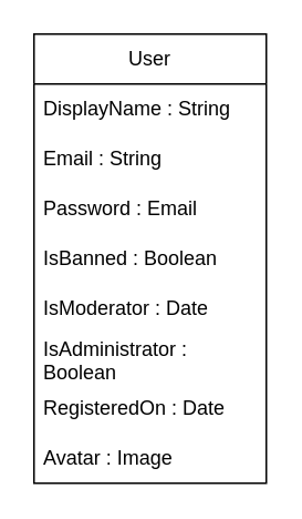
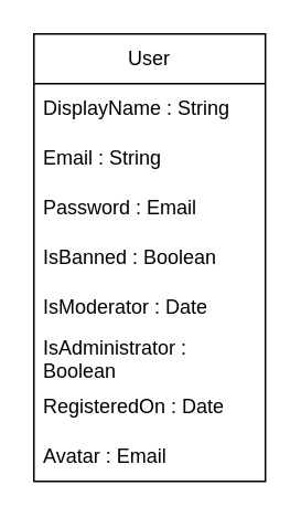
  <mxCell id="0" />
  <mxCell id="1" parent="0" />
  <mxCell id="2" value="User" style="swimlane;fontStyle=0;childLayout=stackLayout;horizontal=1;startSize=30;horizontalStack=0;resizeParent=1;resizeParentMax=0;resizeLast=0;collapsible=1;marginBottom=0;whiteSpace=wrap;html=1;" vertex="1" parent="1"><mxGeometry x="20" y="20" width="140" height="270" as="geometry" /></mxCell>
  <mxCell id="3" value="DisplayName : String" style="text;strokeColor=none;fillColor=none;align=left;verticalAlign=middle;spacingLeft=4;spacingRight=4;overflow=hidden;points=[[0,0.5],[1,0.5]];portConstraint=eastwest;rotatable=0;whiteSpace=wrap;html=1;" vertex="1" parent="2"><mxGeometry y="30" width="140" height="30" as="geometry" /></mxCell>
  <mxCell id="4" value="&lt;div&gt;Email : String&lt;/div&gt;" style="text;strokeColor=none;fillColor=none;align=left;verticalAlign=middle;spacingLeft=4;spacingRight=4;overflow=hidden;points=[[0,0.5],[1,0.5]];portConstraint=eastwest;rotatable=0;whiteSpace=wrap;html=1;" vertex="1" parent="2"><mxGeometry y="60" width="140" height="30" as="geometry" /></mxCell>
  <mxCell id="5" value="&lt;div&gt;Password : Email&lt;/div&gt;" style="text;strokeColor=none;fillColor=none;align=left;verticalAlign=middle;spacingLeft=4;spacingRight=4;overflow=hidden;points=[[0,0.5],[1,0.5]];portConstraint=eastwest;rotatable=0;whiteSpace=wrap;html=1;" vertex="1" parent="2"><mxGeometry y="90" width="140" height="30" as="geometry" /></mxCell>
  <mxCell id="6" value="IsBanned : Boolean" style="text;strokeColor=none;fillColor=none;align=left;verticalAlign=middle;spacingLeft=4;spacingRight=4;overflow=hidden;points=[[0,0.5],[1,0.5]];portConstraint=eastwest;rotatable=0;whiteSpace=wrap;html=1;" vertex="1" parent="2"><mxGeometry y="120" width="140" height="30" as="geometry" /></mxCell>
  <mxCell id="7" value="IsModerator : Date" style="text;strokeColor=none;fillColor=none;align=left;verticalAlign=middle;spacingLeft=4;spacingRight=4;overflow=hidden;points=[[0,0.5],[1,0.5]];portConstraint=eastwest;rotatable=0;whiteSpace=wrap;html=1;" vertex="1" parent="2"><mxGeometry y="150" width="140" height="30" as="geometry" /></mxCell>
  <mxCell id="8" value="IsAdministrator : Boolean" style="text;strokeColor=none;fillColor=none;align=left;verticalAlign=middle;spacingLeft=4;spacingRight=4;overflow=hidden;points=[[0,0.5],[1,0.5]];portConstraint=eastwest;rotatable=0;whiteSpace=wrap;html=1;" vertex="1" parent="2"><mxGeometry y="180" width="140" height="30" as="geometry" /></mxCell>
  <mxCell id="9" value="RegisteredOn : Date" style="text;strokeColor=none;fillColor=none;align=left;verticalAlign=middle;spacingLeft=4;spacingRight=4;overflow=hidden;points=[[0,0.5],[1,0.5]];portConstraint=eastwest;rotatable=0;whiteSpace=wrap;html=1;" vertex="1" parent="2"><mxGeometry y="210" width="140" height="30" as="geometry" /></mxCell>
- <mxCell id="10" value="Avatar : Image" style="text;strokeColor=none;fillColor=none;align=left;verticalAlign=middle;spacingLeft=4;spacingRight=4;overflow=hidden;points=[[0,0.5],[1,0.5]];portConstraint=eastwest;rotatable=0;whiteSpace=wrap;html=1;" vertex="1" parent="2"><mxGeometry y="240" width="140" height="30" as="geometry" /></mxCell>
+ <mxCell id="10" value="Avatar : Email" style="text;strokeColor=none;fillColor=none;align=left;verticalAlign=middle;spacingLeft=4;spacingRight=4;overflow=hidden;points=[[0,0.5],[1,0.5]];portConstraint=eastwest;rotatable=0;whiteSpace=wrap;html=1;" vertex="1" parent="2"><mxGeometry y="240" width="140" height="30" as="geometry" /></mxCell>
